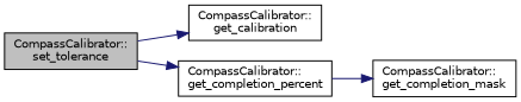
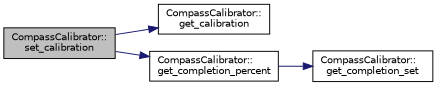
  digraph {
    rankdir=LR
    node [color=black fillcolor=white fontname=Helvetica fontsize=10 shape=record style=filled]
    edge [color=midnightblue fontname=Helvetica fontsize=10 labelfontname=Helvetica labelfontsize=10 style=solid]
-   n1 [fillcolor=grey75 fontcolor=black height=0.2 label="CompassCalibrator::\lset_tolerance" width=0.4]
+   n1 [fillcolor=grey75 fontcolor=black height=0.2 label="CompassCalibrator::\lset_calibration" width=0.4]
    n2 [height=0.2 label="CompassCalibrator::\lget_calibration" width=0.4]
    n3 [height=0.2 label="CompassCalibrator::\lget_completion_percent" width=0.4]
-   n4 [height=0.2 label="CompassCalibrator::\lget_completion_mask" width=0.4]
+   n4 [height=0.2 label="CompassCalibrator::\lget_completion_set" width=0.4]
    n1 -> n2
    n1 -> n3
    n3 -> n4
  }
